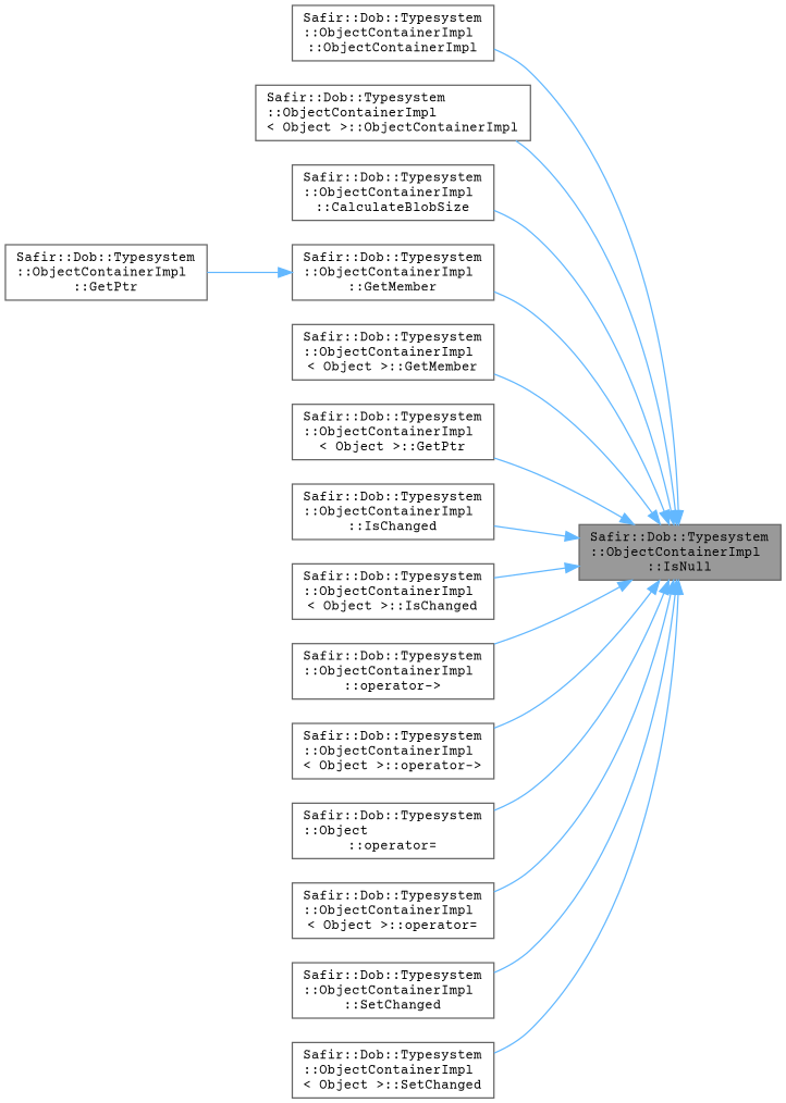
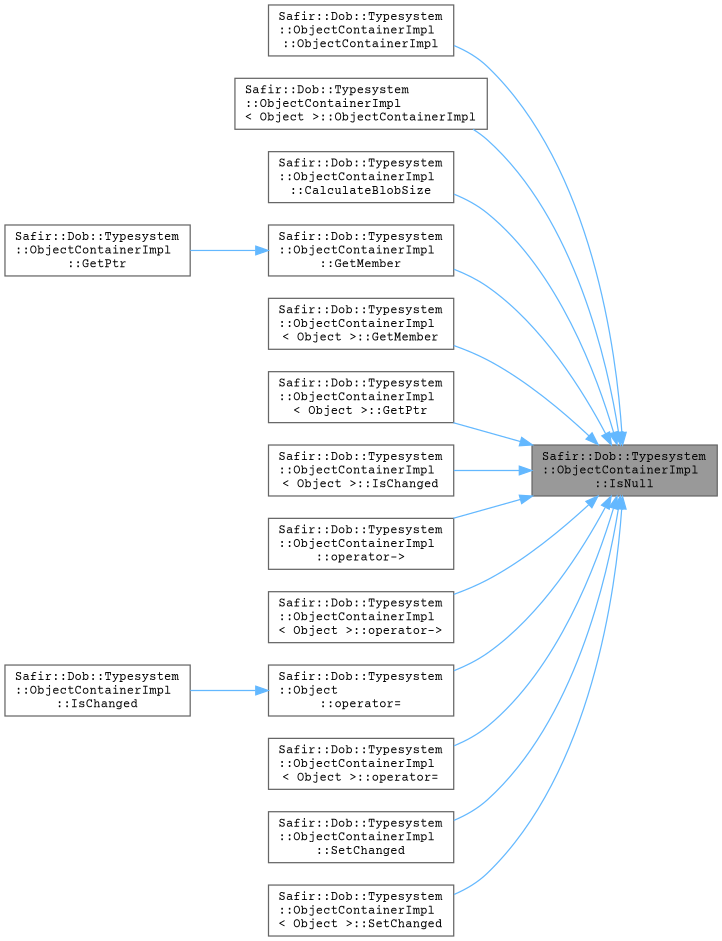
  digraph {
    fontname="Courier Prime"
    rankdir=RL
    node [color=grey40 fillcolor=white fontname="Courier Prime" fontsize=10 shape=box style=filled]
    edge [color=steelblue1 dir=back fontname="Courier Prime" fontsize=10 labelfontname=Helvetica labelfontsize=10 style=solid]
    n1 [color=gray40 fillcolor=grey60 fontcolor=black height=0.2 label="Safir::Dob::Typesystem\l::ObjectContainerImpl\l::IsNull" width=0.4]
    n2 [height=0.2 label="Safir::Dob::Typesystem\l::ObjectContainerImpl\l::ObjectContainerImpl" width=0.4]
    n3 [height=0.2 label="Safir::Dob::Typesystem\l::ObjectContainerImpl\l\< Object \>::ObjectContainerImpl" width=0.4]
    n4 [height=0.2 label="Safir::Dob::Typesystem\l::ObjectContainerImpl\l::CalculateBlobSize" width=0.4]
    n5 [height=0.2 label="Safir::Dob::Typesystem\l::ObjectContainerImpl\l::GetMember" width=0.4]
    n6 [height=0.2 label="Safir::Dob::Typesystem\l::ObjectContainerImpl\l\< Object \>::GetMember" width=0.4]
    n7 [height=0.2 label="Safir::Dob::Typesystem\l::ObjectContainerImpl\l\< Object \>::GetPtr" width=0.4]
    n8 [height=0.2 label="Safir::Dob::Typesystem\l::ObjectContainerImpl\l::IsChanged" width=0.4]
    n9 [height=0.2 label="Safir::Dob::Typesystem\l::ObjectContainerImpl\l\< Object \>::IsChanged" width=0.4]
    n10 [height=0.2 label="Safir::Dob::Typesystem\l::ObjectContainerImpl\l::operator-\>" width=0.4]
    n11 [height=0.2 label="Safir::Dob::Typesystem\l::ObjectContainerImpl\l\< Object \>::operator-\>" width=0.4]
    n12 [height=0.2 label="Safir::Dob::Typesystem\l::Object\l::operator=" width=0.4]
    n13 [height=0.2 label="Safir::Dob::Typesystem\l::ObjectContainerImpl\l\< Object \>::operator=" width=0.4]
    n14 [height=0.2 label="Safir::Dob::Typesystem\l::ObjectContainerImpl\l::SetChanged" width=0.4]
    n15 [height=0.2 label="Safir::Dob::Typesystem\l::ObjectContainerImpl\l\< Object \>::SetChanged" width=0.4]
    n16 [height=0.2 label="Safir::Dob::Typesystem\l::ObjectContainerImpl\l::GetPtr" width=0.4]
    n1 -> n2
    n1 -> n3
    n1 -> n4
    n1 -> n5
    n1 -> n6
    n1 -> n7
-   n1 -> n8
+   n12 -> n8
    n1 -> n9
    n1 -> n10
    n1 -> n11
    n1 -> n12
    n1 -> n13
    n1 -> n14
    n1 -> n15
    n5 -> n16
  }
